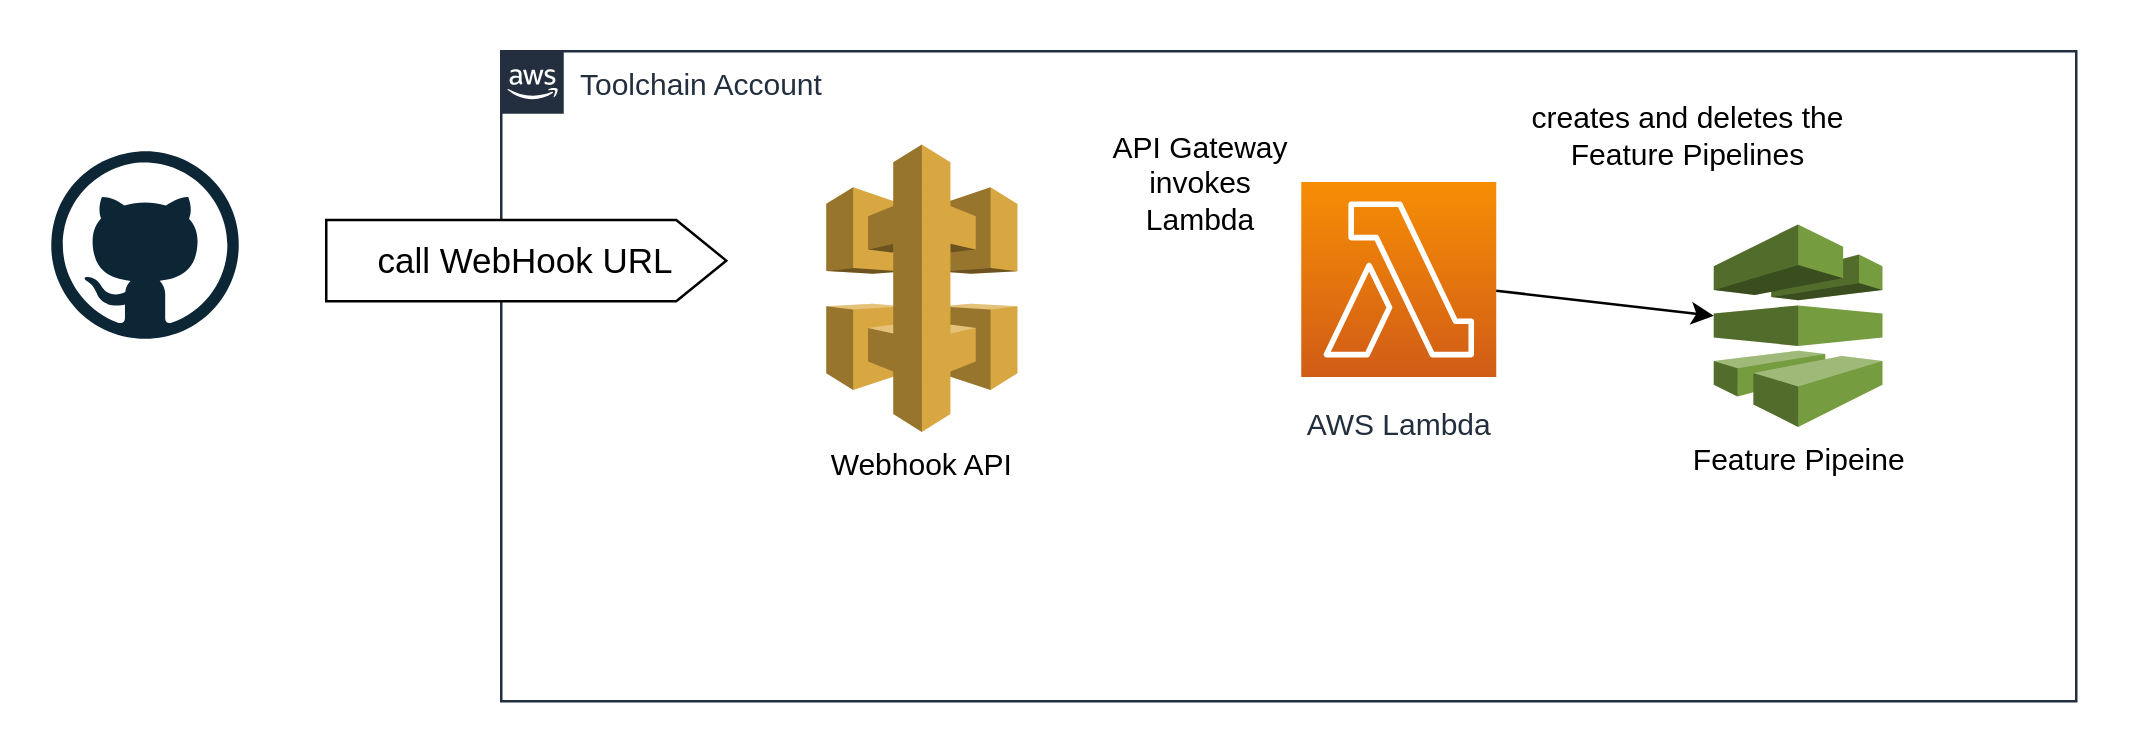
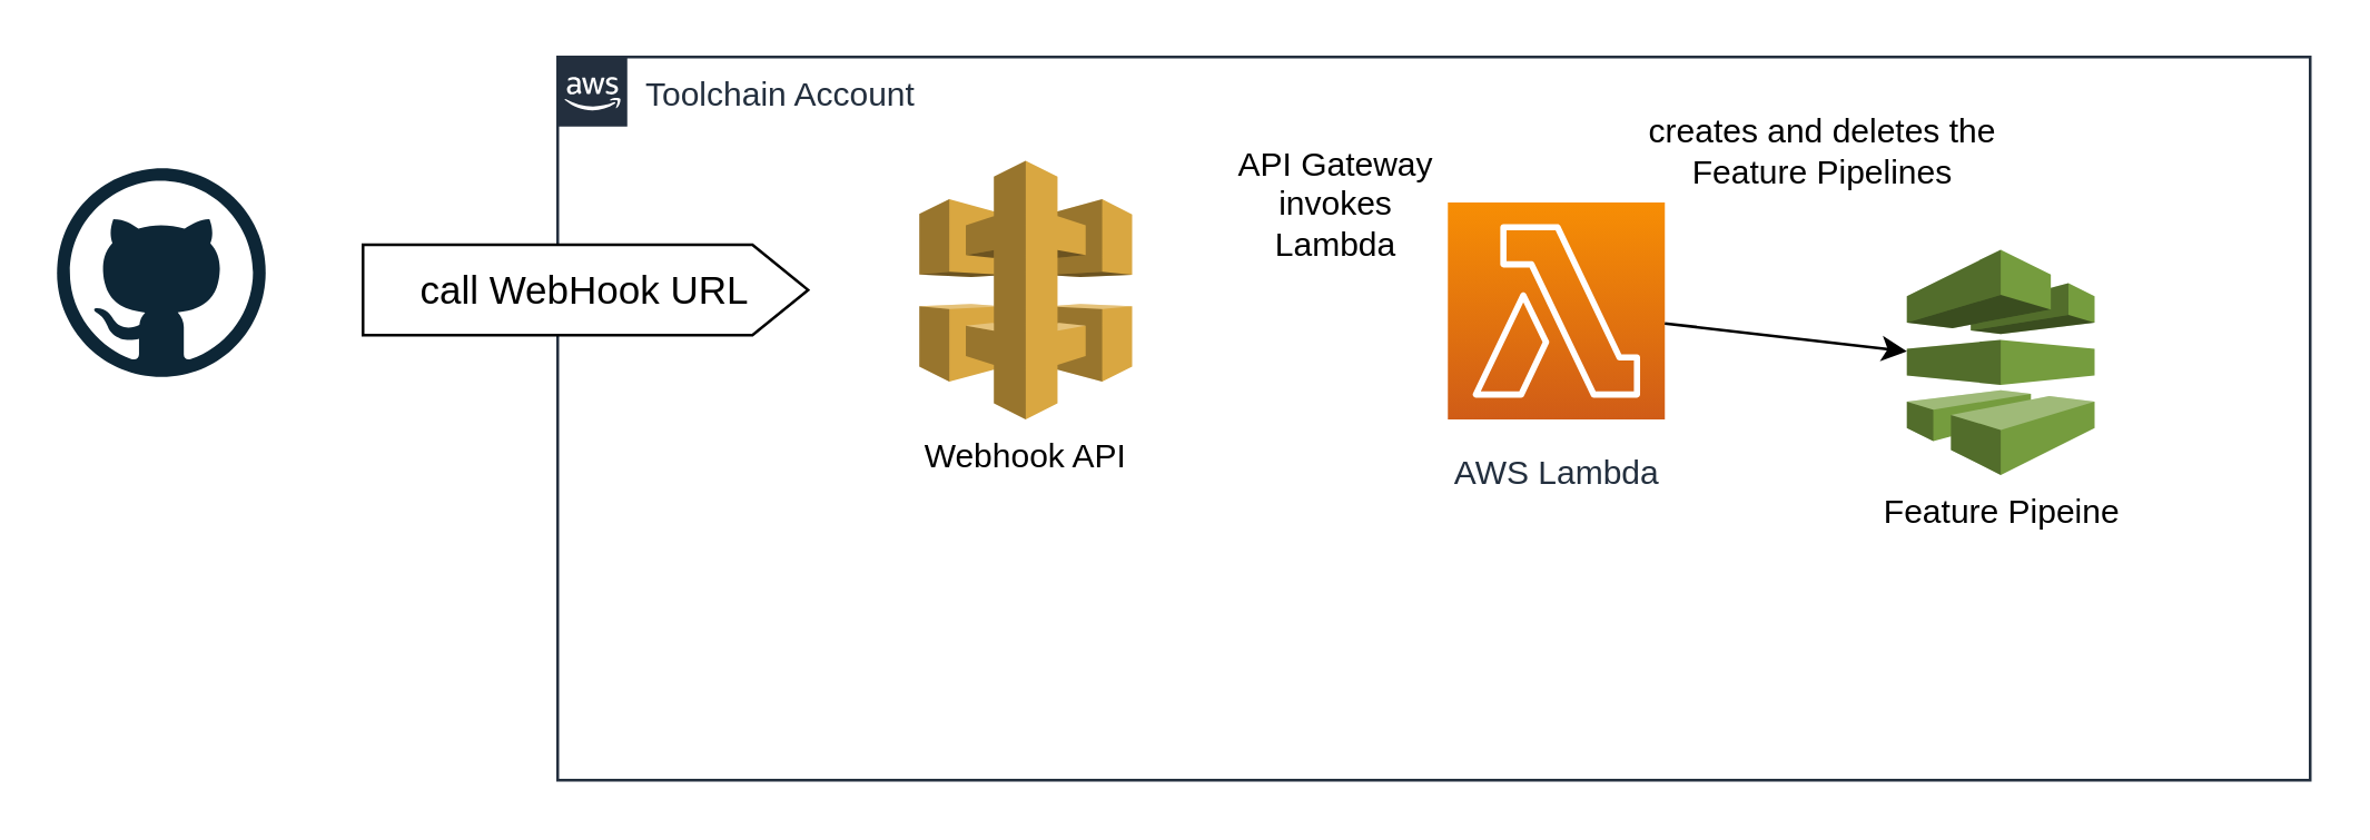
  <mxCell id="0" />
  <mxCell id="1" parent="0" />
  <mxCell id="2" value="" style="dashed=0;outlineConnect=0;html=1;align=center;labelPosition=center;verticalLabelPosition=bottom;verticalAlign=top;shape=mxgraph.weblogos.github" vertex="1" parent="1"><mxGeometry x="20" y="60" width="75" height="75" as="geometry" /></mxCell>
  <mxCell id="3" value="Toolchain Account" style="points=[[0,0],[0.25,0],[0.5,0],[0.75,0],[1,0],[1,0.25],[1,0.5],[1,0.75],[1,1],[0.75,1],[0.5,1],[0.25,1],[0,1],[0,0.75],[0,0.5],[0,0.25]];outlineConnect=0;gradientColor=none;html=1;whiteSpace=wrap;fontSize=12;fontStyle=0;shape=mxgraph.aws4.group;grIcon=mxgraph.aws4.group_aws_cloud_alt;strokeColor=#232F3E;fillColor=none;verticalAlign=top;align=left;spacingLeft=30;fontColor=#232F3E;dashed=0;labelBackgroundColor=#ffffff;container=1;pointerEvents=0;collapsible=0;recursiveResize=0;" vertex="1" parent="1"><mxGeometry x="200" y="20" width="630" height="260" as="geometry" /></mxCell>
- <mxCell id="4" value="Webhook API" style="outlineConnect=0;dashed=0;verticalLabelPosition=bottom;verticalAlign=top;align=center;html=1;shape=mxgraph.aws3.api_gateway;fillColor=#D9A741;gradientColor=none;" vertex="1" parent="3"><mxGeometry x="130" y="37.25" width="76.5" height="115" as="geometry" /></mxCell>
+ <mxCell id="4" value="Webhook API" style="outlineConnect=0;dashed=0;verticalLabelPosition=bottom;verticalAlign=top;align=center;html=1;shape=mxgraph.aws3.api_gateway;fillColor=#D9A741;gradientColor=none;" vertex="1" parent="3"><mxGeometry x="130" y="37.25" width="76.5" height="93" as="geometry" /></mxCell>
  <mxCell id="5" value="call WebHook URL" style="html=1;shape=mxgraph.infographic.ribbonSimple;notch1=0;notch2=20;align=center;verticalAlign=middle;fontSize=14;fontStyle=0;fillColor=#FFFFFF;whiteSpace=wrap;" vertex="1" parent="3"><mxGeometry x="-70" y="67.5" width="160" height="32.5" as="geometry" /></mxCell>
  <mxCell id="6" value="API Gateway invokes Lambda" style="text;html=1;strokeColor=none;fillColor=none;align=center;verticalAlign=middle;whiteSpace=wrap;rounded=0;" vertex="1" parent="3"><mxGeometry x="240" y="37.5" width="80" height="30" as="geometry" /></mxCell>
  <mxCell id="7" value="AWS Lambda" style="outlineConnect=0;fontColor=#232F3E;gradientColor=#F78E04;gradientDirection=north;fillColor=#D05C17;strokeColor=#ffffff;dashed=0;verticalLabelPosition=bottom;verticalAlign=top;align=center;html=1;fontSize=12;fontStyle=0;aspect=fixed;shape=mxgraph.aws4.resourceIcon;resIcon=mxgraph.aws4.lambda;labelBackgroundColor=#ffffff;spacingTop=6;" vertex="1" parent="3"><mxGeometry x="320" y="52.25" width="78" height="78" as="geometry" /></mxCell>
  <mxCell id="8" value="Feature Pipeine" style="outlineConnect=0;dashed=0;verticalLabelPosition=bottom;verticalAlign=top;align=center;html=1;shape=mxgraph.aws3.codepipeline;fillColor=#759C3E;gradientColor=none;" vertex="1" parent="3"><mxGeometry x="484.998" y="69.25" width="67.5" height="81" as="geometry" /></mxCell>
  <mxCell id="9" value="" style="endArrow=classic;html=1;rounded=0;" edge="1" parent="3" source="7" target="8"><mxGeometry width="50" height="50" relative="1" as="geometry"><mxPoint x="130" y="320" as="sourcePoint" /><mxPoint x="180" y="270" as="targetPoint" /></mxGeometry></mxCell>
- <mxCell id="10" value="creates and deletes the Feature Pipelines" style="text;html=1;strokeColor=none;fillColor=none;align=center;verticalAlign=middle;whiteSpace=wrap;rounded=0;" vertex="1" parent="3"><mxGeometry x="410" y="19.25" width="130" height="30" as="geometry" /></mxCell>
+ <mxCell id="10" value="creates and deletes the Feature Pipelines" style="text;html=1;strokeColor=none;fillColor=none;align=center;verticalAlign=middle;whiteSpace=wrap;rounded=0;" vertex="1" parent="3"><mxGeometry x="390" y="19.25" width="130" height="30" as="geometry" /></mxCell>
